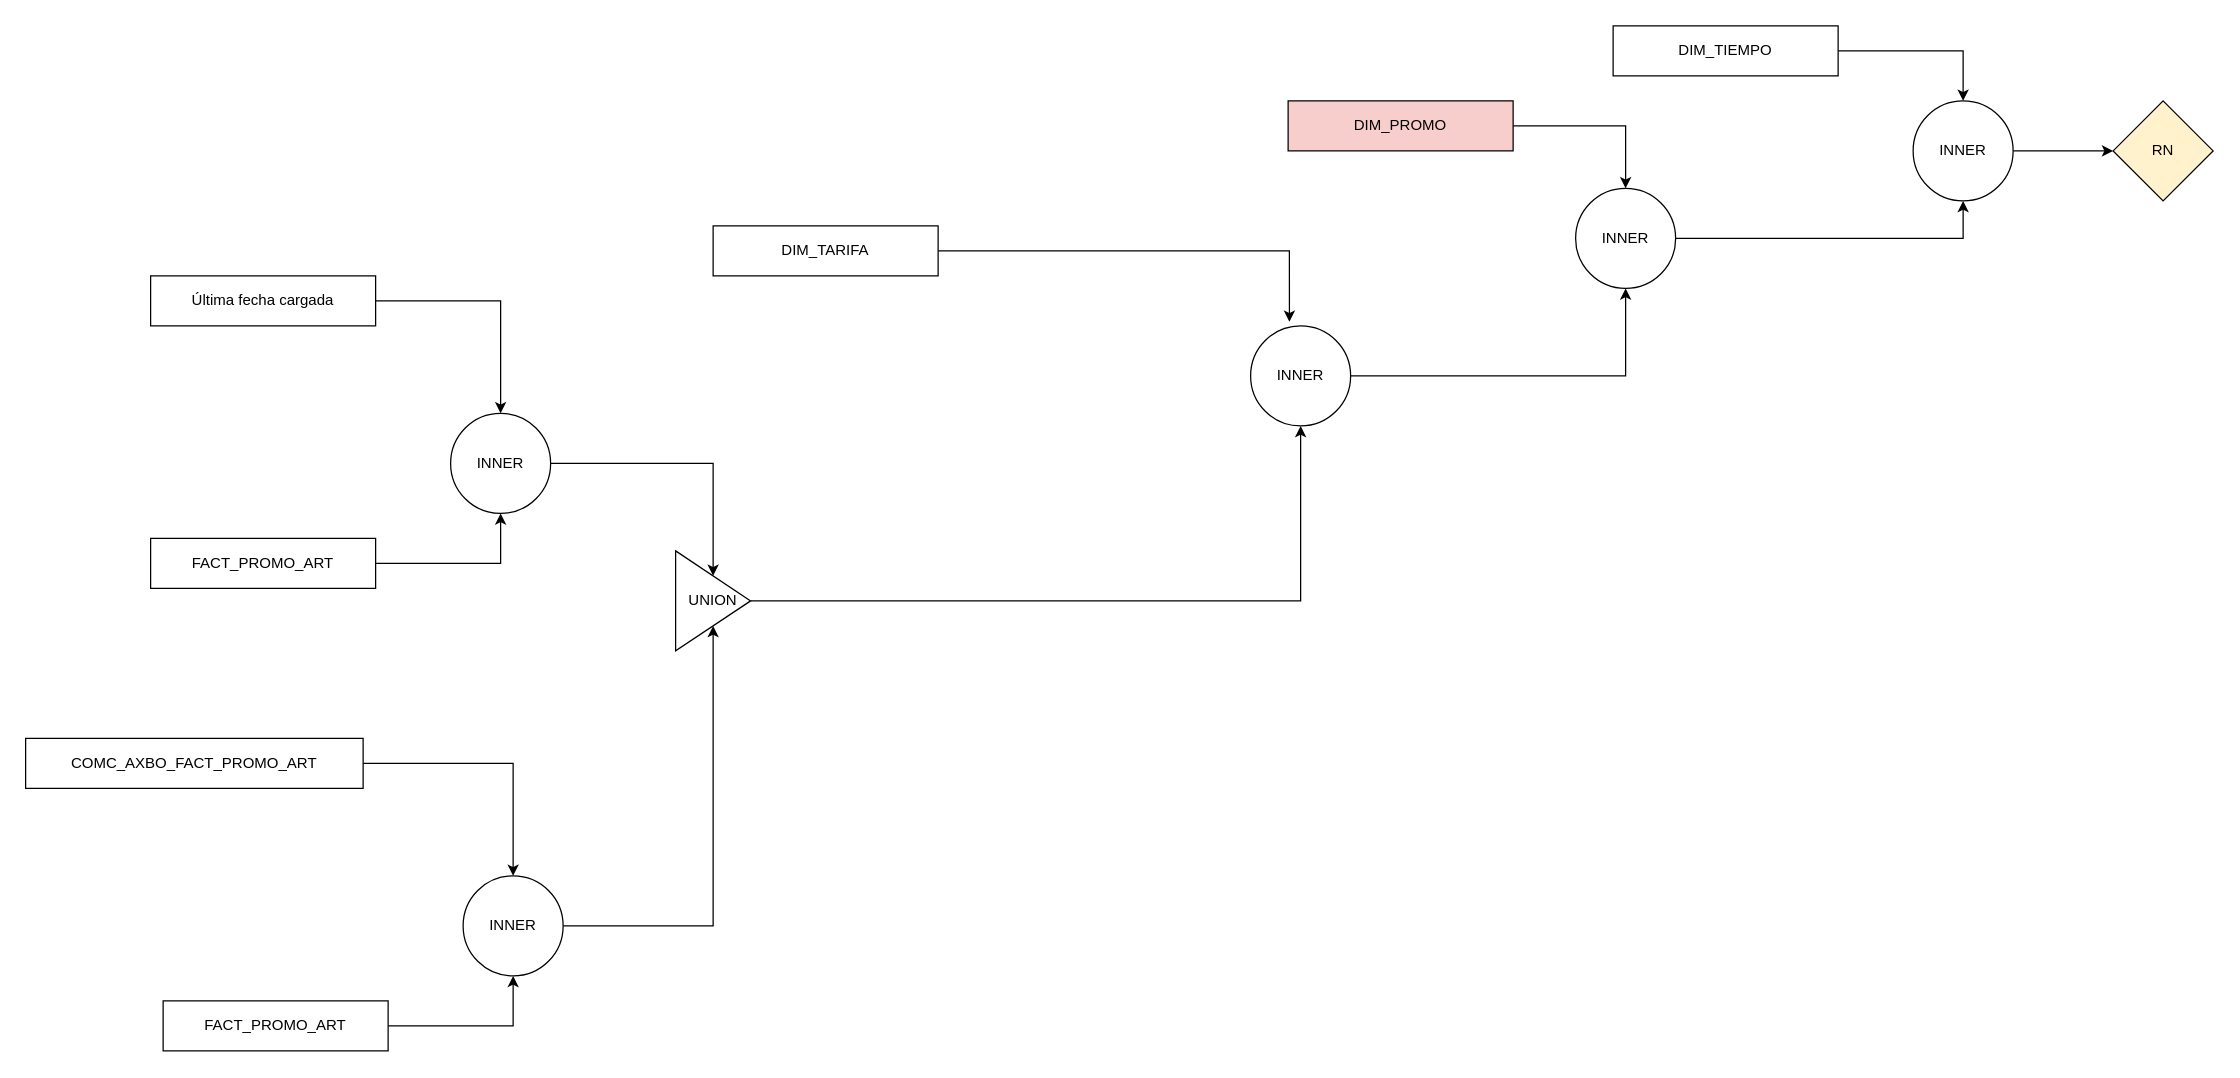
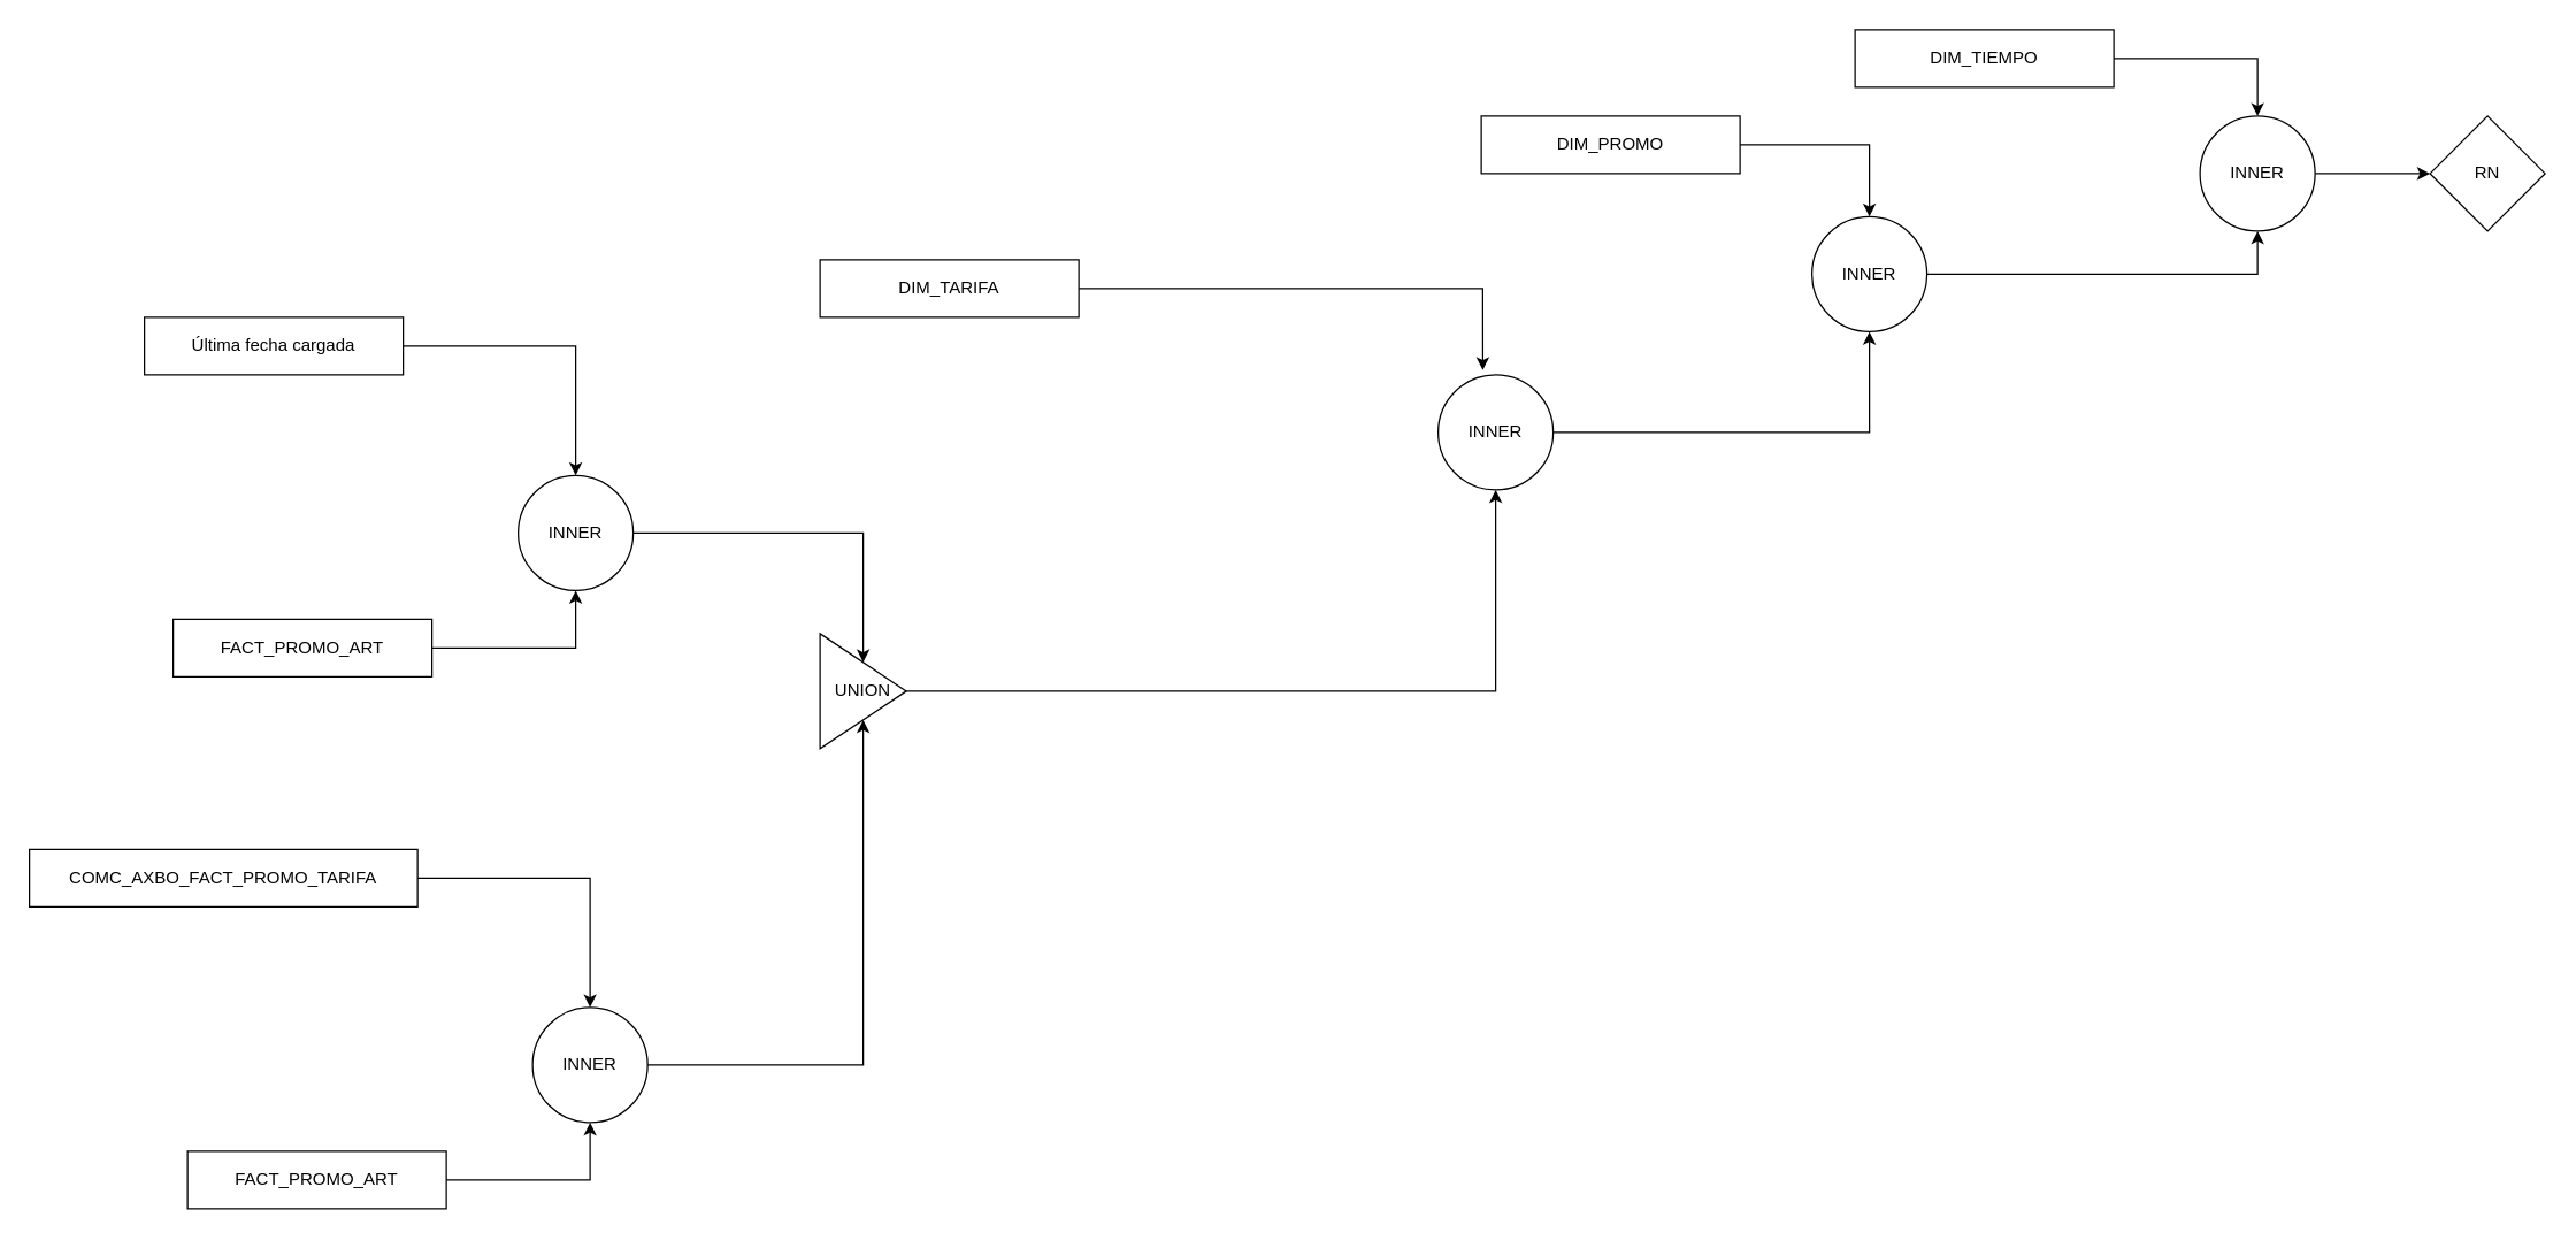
  <mxCell id="0" />
  <mxCell id="1" parent="0" />
  <mxCell id="2" style="edgeStyle=orthogonalEdgeStyle;rounded=0;orthogonalLoop=1;jettySize=auto;html=1;entryX=0.5;entryY=0;entryDx=0;entryDy=0;" edge="1" parent="1" source="3" target="7"><mxGeometry relative="1" as="geometry" /></mxCell>
- <mxCell id="3" value="Última fecha cargada" style="rounded=0;whiteSpace=wrap;html=1;" vertex="1" parent="1"><mxGeometry x="120" y="220" width="180" height="40" as="geometry" /></mxCell>
+ <mxCell id="3" value="Última fecha cargada" style="rounded=0;whiteSpace=wrap;html=1;" vertex="1" parent="1"><mxGeometry x="100" y="220" width="180" height="40" as="geometry" /></mxCell>
  <mxCell id="4" style="edgeStyle=orthogonalEdgeStyle;rounded=0;orthogonalLoop=1;jettySize=auto;html=1;entryX=0.5;entryY=1;entryDx=0;entryDy=0;" edge="1" parent="1" source="5" target="7"><mxGeometry relative="1" as="geometry" /></mxCell>
  <mxCell id="5" value="FACT_PROMO_ART" style="rounded=0;whiteSpace=wrap;html=1;" vertex="1" parent="1"><mxGeometry x="120" y="430" width="180" height="40" as="geometry" /></mxCell>
  <mxCell id="6" style="edgeStyle=orthogonalEdgeStyle;rounded=0;orthogonalLoop=1;jettySize=auto;html=1;" edge="1" parent="1" source="7" target="15"><mxGeometry relative="1" as="geometry" /></mxCell>
  <mxCell id="7" value="INNER" style="ellipse;whiteSpace=wrap;html=1;aspect=fixed;" vertex="1" parent="1"><mxGeometry x="360" y="330" width="80" height="80" as="geometry" /></mxCell>
  <mxCell id="8" style="edgeStyle=orthogonalEdgeStyle;rounded=0;orthogonalLoop=1;jettySize=auto;html=1;entryX=0.5;entryY=0;entryDx=0;entryDy=0;" edge="1" parent="1" source="9" target="13"><mxGeometry relative="1" as="geometry" /></mxCell>
- <mxCell id="9" value="COMC_AXBO_FACT_PROMO_ART" style="rounded=0;whiteSpace=wrap;html=1;" vertex="1" parent="1"><mxGeometry x="20" y="590" width="270" height="40" as="geometry" /></mxCell>
+ <mxCell id="9" value="COMC_AXBO_FACT_PROMO_TARIFA" style="rounded=0;whiteSpace=wrap;html=1;" vertex="1" parent="1"><mxGeometry x="20" y="590" width="270" height="40" as="geometry" /></mxCell>
  <mxCell id="10" style="edgeStyle=orthogonalEdgeStyle;rounded=0;orthogonalLoop=1;jettySize=auto;html=1;entryX=0.5;entryY=1;entryDx=0;entryDy=0;" edge="1" parent="1" source="11" target="13"><mxGeometry relative="1" as="geometry" /></mxCell>
  <mxCell id="11" value="FACT_PROMO_ART" style="rounded=0;whiteSpace=wrap;html=1;" vertex="1" parent="1"><mxGeometry x="130" y="800" width="180" height="40" as="geometry" /></mxCell>
  <mxCell id="12" style="edgeStyle=orthogonalEdgeStyle;rounded=0;orthogonalLoop=1;jettySize=auto;html=1;" edge="1" parent="1" source="13" target="15"><mxGeometry relative="1" as="geometry" /></mxCell>
  <mxCell id="13" value="INNER" style="ellipse;whiteSpace=wrap;html=1;aspect=fixed;" vertex="1" parent="1"><mxGeometry x="370" y="700" width="80" height="80" as="geometry" /></mxCell>
  <mxCell id="14" style="edgeStyle=orthogonalEdgeStyle;rounded=0;orthogonalLoop=1;jettySize=auto;html=1;entryX=0.5;entryY=1;entryDx=0;entryDy=0;" edge="1" parent="1" source="15" target="19"><mxGeometry relative="1" as="geometry" /></mxCell>
- <mxCell id="15" value="UNION" style="triangle;whiteSpace=wrap;html=1;" vertex="1" parent="1"><mxGeometry x="540" y="440" width="60" height="80" as="geometry" /></mxCell>
+ <mxCell id="15" value="UNION" style="triangle;whiteSpace=wrap;html=1;" vertex="1" parent="1"><mxGeometry x="570" y="440" width="60" height="80" as="geometry" /></mxCell>
  <mxCell id="16" style="edgeStyle=orthogonalEdgeStyle;rounded=0;orthogonalLoop=1;jettySize=auto;html=1;entryX=0.388;entryY=-0.041;entryDx=0;entryDy=0;entryPerimeter=0;" edge="1" parent="1" source="17" target="19"><mxGeometry relative="1" as="geometry" /></mxCell>
  <mxCell id="17" value="DIM_TARIFA" style="rounded=0;whiteSpace=wrap;html=1;" vertex="1" parent="1"><mxGeometry x="570" y="180" width="180" height="40" as="geometry" /></mxCell>
  <mxCell id="18" style="edgeStyle=orthogonalEdgeStyle;rounded=0;orthogonalLoop=1;jettySize=auto;html=1;entryX=0.5;entryY=1;entryDx=0;entryDy=0;" edge="1" parent="1" source="19" target="21"><mxGeometry relative="1" as="geometry" /></mxCell>
  <mxCell id="19" value="INNER" style="ellipse;whiteSpace=wrap;html=1;aspect=fixed;" vertex="1" parent="1"><mxGeometry x="1000" y="260" width="80" height="80" as="geometry" /></mxCell>
  <mxCell id="20" style="edgeStyle=orthogonalEdgeStyle;rounded=0;orthogonalLoop=1;jettySize=auto;html=1;entryX=0.5;entryY=1;entryDx=0;entryDy=0;" edge="1" parent="1" source="21" target="27"><mxGeometry relative="1" as="geometry" /></mxCell>
  <mxCell id="21" value="INNER" style="ellipse;whiteSpace=wrap;html=1;aspect=fixed;" vertex="1" parent="1"><mxGeometry x="1260" y="150" width="80" height="80" as="geometry" /></mxCell>
  <mxCell id="22" style="edgeStyle=orthogonalEdgeStyle;rounded=0;orthogonalLoop=1;jettySize=auto;html=1;entryX=0.5;entryY=0;entryDx=0;entryDy=0;" edge="1" parent="1" source="23" target="21"><mxGeometry relative="1" as="geometry"><mxPoint x="1280" y="190" as="targetPoint" /></mxGeometry></mxCell>
- <mxCell id="23" value="DIM_PROMO" style="rounded=0;whiteSpace=wrap;html=1;fillColor=#f8cecc;" vertex="1" parent="1"><mxGeometry x="1030" y="80" width="180" height="40" as="geometry" /></mxCell>
+ <mxCell id="23" value="DIM_PROMO" style="rounded=0;whiteSpace=wrap;html=1;" vertex="1" parent="1"><mxGeometry x="1030" y="80" width="180" height="40" as="geometry" /></mxCell>
  <mxCell id="24" style="edgeStyle=orthogonalEdgeStyle;rounded=0;orthogonalLoop=1;jettySize=auto;html=1;entryX=0.5;entryY=0;entryDx=0;entryDy=0;" edge="1" parent="1" source="25" target="27"><mxGeometry relative="1" as="geometry" /></mxCell>
  <mxCell id="25" value="DIM_TIEMPO" style="rounded=0;whiteSpace=wrap;html=1;" vertex="1" parent="1"><mxGeometry x="1290" y="20" width="180" height="40" as="geometry" /></mxCell>
  <mxCell id="26" style="edgeStyle=orthogonalEdgeStyle;rounded=0;orthogonalLoop=1;jettySize=auto;html=1;entryX=0;entryY=0.5;entryDx=0;entryDy=0;" edge="1" parent="1" source="27" target="28"><mxGeometry relative="1" as="geometry" /></mxCell>
  <mxCell id="27" value="INNER" style="ellipse;whiteSpace=wrap;html=1;aspect=fixed;" vertex="1" parent="1"><mxGeometry x="1530" y="80" width="80" height="80" as="geometry" /></mxCell>
- <mxCell id="28" value="RN" style="rhombus;whiteSpace=wrap;html=1;fillColor=#fff2cc;" vertex="1" parent="1"><mxGeometry x="1690" y="80" width="80" height="80" as="geometry" /></mxCell>
+ <mxCell id="28" value="RN" style="rhombus;whiteSpace=wrap;html=1;" vertex="1" parent="1"><mxGeometry x="1690" y="80" width="80" height="80" as="geometry" /></mxCell>
